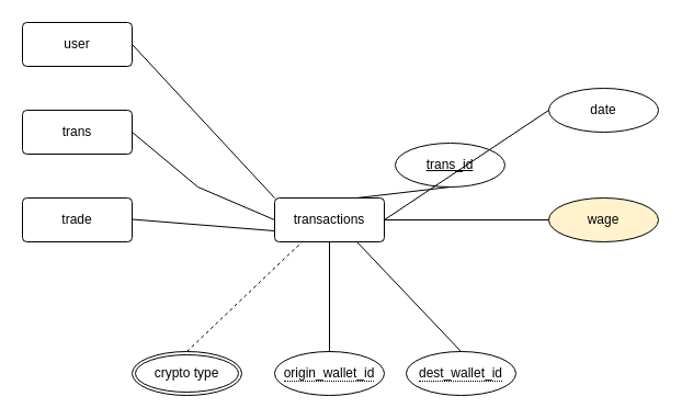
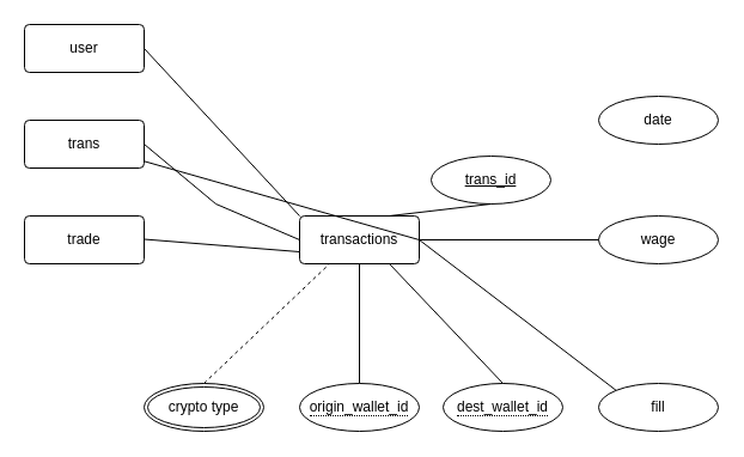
  <mxCell id="0" />
  <mxCell id="1" parent="0" />
  <mxCell id="2" value="transactions" style="rounded=1;arcSize=10;whiteSpace=wrap;html=1;align=center;" vertex="1" parent="1"><mxGeometry x="250" y="180" width="100" height="40" as="geometry" /></mxCell>
  <mxCell id="3" value="trade" style="rounded=1;arcSize=10;whiteSpace=wrap;html=1;align=center;" vertex="1" parent="1"><mxGeometry x="20" y="180" width="100" height="40" as="geometry" /></mxCell>
- <mxCell id="5" value="wage" style="ellipse;whiteSpace=wrap;html=1;align=center;fillColor=#fff2cc;" vertex="1" parent="1"><mxGeometry x="500" y="180" width="100" height="40" as="geometry" /></mxCell>
+ <mxCell id="4" value="fill" style="ellipse;whiteSpace=wrap;html=1;align=center;" vertex="1" parent="1"><mxGeometry x="500" y="320" width="100" height="40" as="geometry" /></mxCell>
+ <mxCell id="5" value="wage" style="ellipse;whiteSpace=wrap;html=1;align=center;" vertex="1" parent="1"><mxGeometry x="500" y="180" width="100" height="40" as="geometry" /></mxCell>
  <mxCell id="6" value="date" style="ellipse;whiteSpace=wrap;html=1;align=center;" vertex="1" parent="1"><mxGeometry x="500" y="80" width="100" height="40" as="geometry" /></mxCell>
  <mxCell id="7" value="trans_id" style="ellipse;whiteSpace=wrap;html=1;align=center;fontStyle=4;" vertex="1" parent="1"><mxGeometry x="360" y="130" width="100" height="40" as="geometry" /></mxCell>
  <mxCell id="8" value="trans" style="rounded=1;arcSize=10;whiteSpace=wrap;html=1;align=center;" vertex="1" parent="1"><mxGeometry x="20" y="100" width="100" height="40" as="geometry" /></mxCell>
  <mxCell id="9" value="user" style="rounded=1;arcSize=10;whiteSpace=wrap;html=1;align=center;" vertex="1" parent="1"><mxGeometry x="20" y="20" width="100" height="40" as="geometry" /></mxCell>
  <mxCell id="10" value="crypto type" style="ellipse;shape=doubleEllipse;margin=3;whiteSpace=wrap;html=1;align=center;" vertex="1" parent="1"><mxGeometry x="120" y="320" width="100" height="40" as="geometry" /></mxCell>
  <mxCell id="11" value="&lt;span style=&quot;border-bottom: 1px dotted&quot;&gt;origin_wallet_id&lt;br&gt;&lt;/span&gt;" style="ellipse;whiteSpace=wrap;html=1;align=center;" vertex="1" parent="1"><mxGeometry x="250" y="320" width="100" height="40" as="geometry" /></mxCell>
  <mxCell id="12" value="&lt;span style=&quot;border-bottom: 1px dotted&quot;&gt;dest_wallet_id&lt;br&gt;&lt;/span&gt;" style="ellipse;whiteSpace=wrap;html=1;align=center;" vertex="1" parent="1"><mxGeometry x="370" y="320" width="100" height="40" as="geometry" /></mxCell>
  <mxCell id="13" value="" style="endArrow=none;html=1;rounded=0;entryX=0;entryY=0.75;entryDx=0;entryDy=0;" edge="1" parent="1" target="2"><mxGeometry relative="1" as="geometry"><mxPoint x="120" y="199.5" as="sourcePoint" /><mxPoint x="280" y="199.5" as="targetPoint" /></mxGeometry></mxCell>
  <mxCell id="14" value="" style="endArrow=none;html=1;rounded=0;entryX=0;entryY=0.5;entryDx=0;entryDy=0;" edge="1" parent="1" target="2"><mxGeometry relative="1" as="geometry"><mxPoint x="120" y="120" as="sourcePoint" /><mxPoint x="280" y="120" as="targetPoint" /><Array as="points"><mxPoint x="180" y="170" /></Array></mxGeometry></mxCell>
  <mxCell id="15" value="" style="endArrow=none;html=1;rounded=0;exitX=1;exitY=0.5;exitDx=0;exitDy=0;entryX=0;entryY=0;entryDx=0;entryDy=0;" edge="1" parent="1" source="9" target="2"><mxGeometry relative="1" as="geometry"><mxPoint x="120" y="120" as="sourcePoint" /><mxPoint x="280" y="120" as="targetPoint" /></mxGeometry></mxCell>
  <mxCell id="16" value="" style="endArrow=none;html=1;rounded=0;exitX=0.5;exitY=0;exitDx=0;exitDy=0;entryX=0.25;entryY=1;entryDx=0;entryDy=0;dashed=1;" edge="1" parent="1" source="10" target="2"><mxGeometry relative="1" as="geometry"><mxPoint x="200" y="190" as="sourcePoint" /><mxPoint x="360" y="190" as="targetPoint" /></mxGeometry></mxCell>
  <mxCell id="17" value="" style="endArrow=none;html=1;rounded=0;exitX=0.5;exitY=0;exitDx=0;exitDy=0;entryX=0.5;entryY=1;entryDx=0;entryDy=0;" edge="1" parent="1" source="11" target="2"><mxGeometry relative="1" as="geometry"><mxPoint x="200" y="190" as="sourcePoint" /><mxPoint x="360" y="190" as="targetPoint" /></mxGeometry></mxCell>
  <mxCell id="18" value="" style="endArrow=none;html=1;rounded=0;exitX=0.75;exitY=1;exitDx=0;exitDy=0;entryX=0.5;entryY=0;entryDx=0;entryDy=0;" edge="1" parent="1" source="2" target="12"><mxGeometry relative="1" as="geometry"><mxPoint x="200" y="190" as="sourcePoint" /><mxPoint x="360" y="190" as="targetPoint" /></mxGeometry></mxCell>
+ <mxCell id="19" value="" style="endArrow=none;html=1;rounded=0;exitX=1;exitY=0.5;exitDx=0;exitDy=0;entryX=0;entryY=0;entryDx=0;entryDy=0;" edge="1" parent="1" source="2" target="4"><mxGeometry relative="1" as="geometry"><mxPoint x="200" y="190" as="sourcePoint" /><mxPoint x="360" y="190" as="targetPoint" /></mxGeometry></mxCell>
  <mxCell id="20" value="" style="endArrow=none;html=1;rounded=0;exitX=1;exitY=0.5;exitDx=0;exitDy=0;entryX=0;entryY=0.5;entryDx=0;entryDy=0;" edge="1" parent="1" source="2" target="5"><mxGeometry relative="1" as="geometry"><mxPoint x="430" y="190" as="sourcePoint" /><mxPoint x="590" y="190" as="targetPoint" /></mxGeometry></mxCell>
- <mxCell id="21" value="" style="endArrow=none;html=1;rounded=0;exitX=1;exitY=0.5;exitDx=0;exitDy=0;entryX=0;entryY=0.5;entryDx=0;entryDy=0;" edge="1" parent="1" source="2" target="6"><mxGeometry relative="1" as="geometry"><mxPoint x="430" y="190" as="sourcePoint" /><mxPoint x="590" y="190" as="targetPoint" /></mxGeometry></mxCell>
+ <mxCell id="21" value="" style="endArrow=none;html=1;rounded=0;exitX=1;exitY=0.5;exitDx=0;exitDy=0;" edge="1" parent="1" source="2" target="8"><mxGeometry relative="1" as="geometry"><mxPoint x="430" y="190" as="sourcePoint" /><mxPoint x="590" y="190" as="targetPoint" /></mxGeometry></mxCell>
  <mxCell id="22" value="" style="endArrow=none;html=1;rounded=0;exitX=0.75;exitY=0;exitDx=0;exitDy=0;entryX=0.5;entryY=1;entryDx=0;entryDy=0;" edge="1" parent="1" source="2" target="7"><mxGeometry relative="1" as="geometry"><mxPoint x="290" y="190" as="sourcePoint" /><mxPoint x="450" y="190" as="targetPoint" /></mxGeometry></mxCell>
